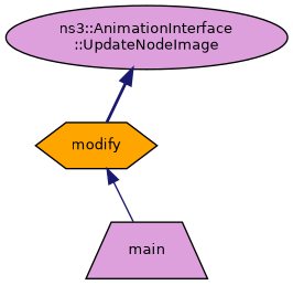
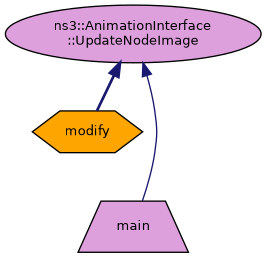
  digraph {
    rankdir=TB
    node [color=black fillcolor=plum fontname=Helvetica fontsize=10 style=filled]
    edge [color=midnightblue dir=back fontname=Helvetica fontsize=10 labelfontname=Helvetica labelfontsize=10]
    n1 [height=0.2 label="ns3::AnimationInterface\l::UpdateNodeImage" shape=ellipse width=0.4]
    n2 [fillcolor=orange height=0.2 label=modify shape=hexagon width=0.4]
    n3 [height=0.2 label=main shape=trapezium width=0.4]
    n1 -> n2 [style=bold]
-   n2 -> n3 [style=solid]
+   n1 -> n3 [style=solid]
  }
